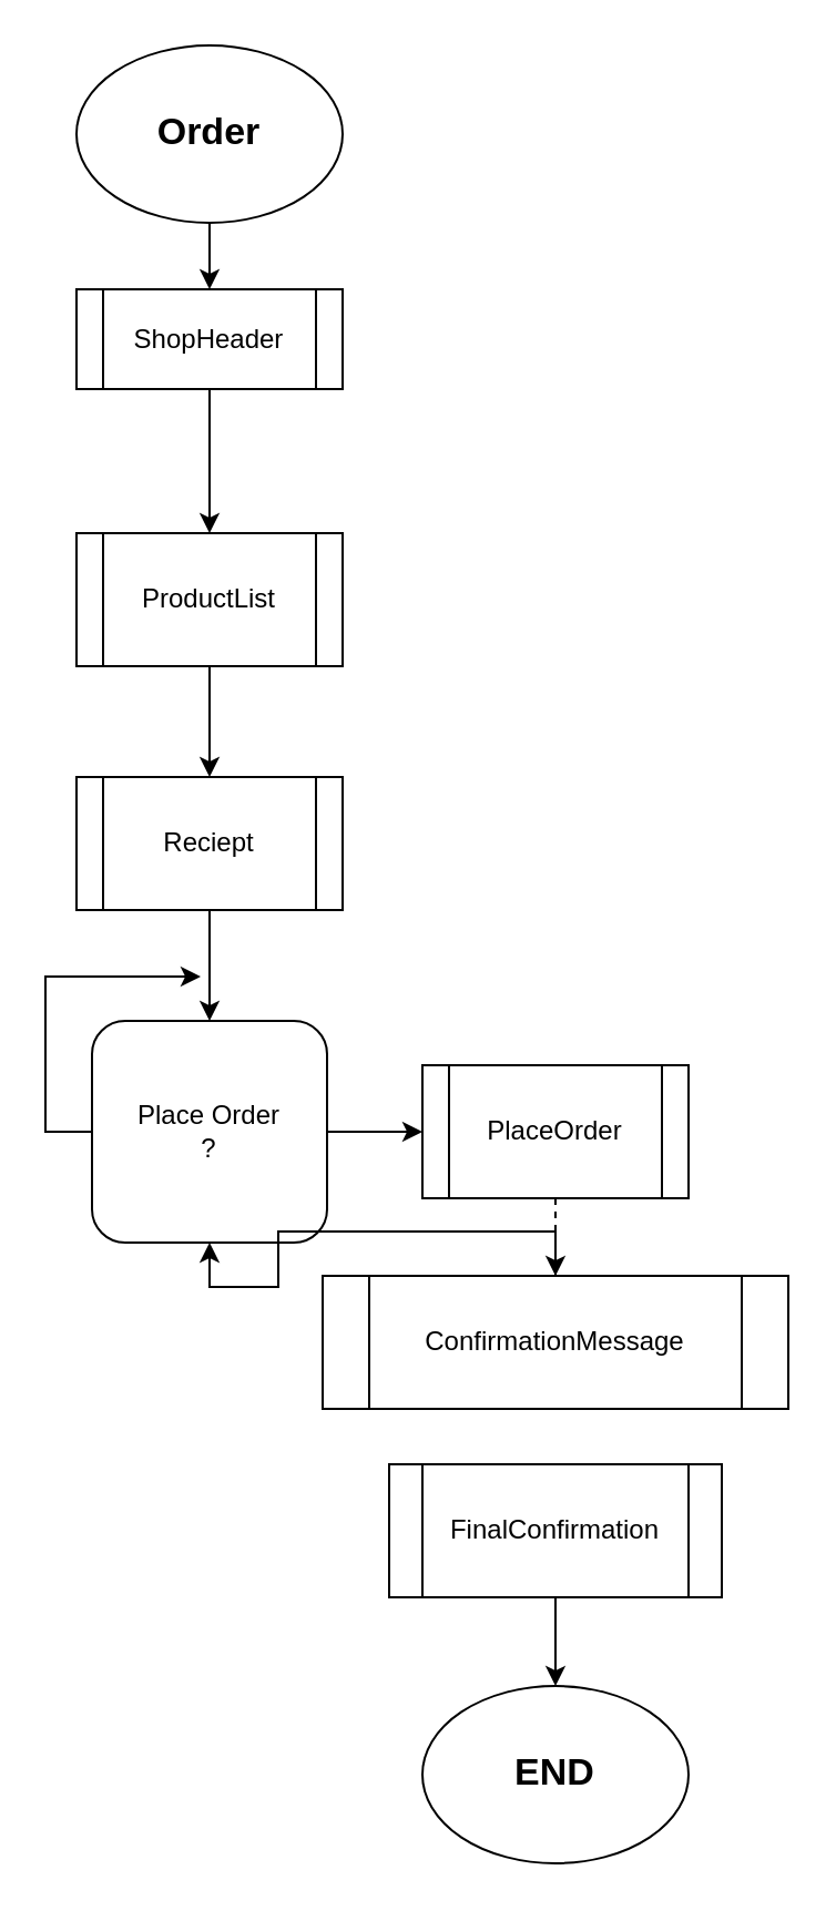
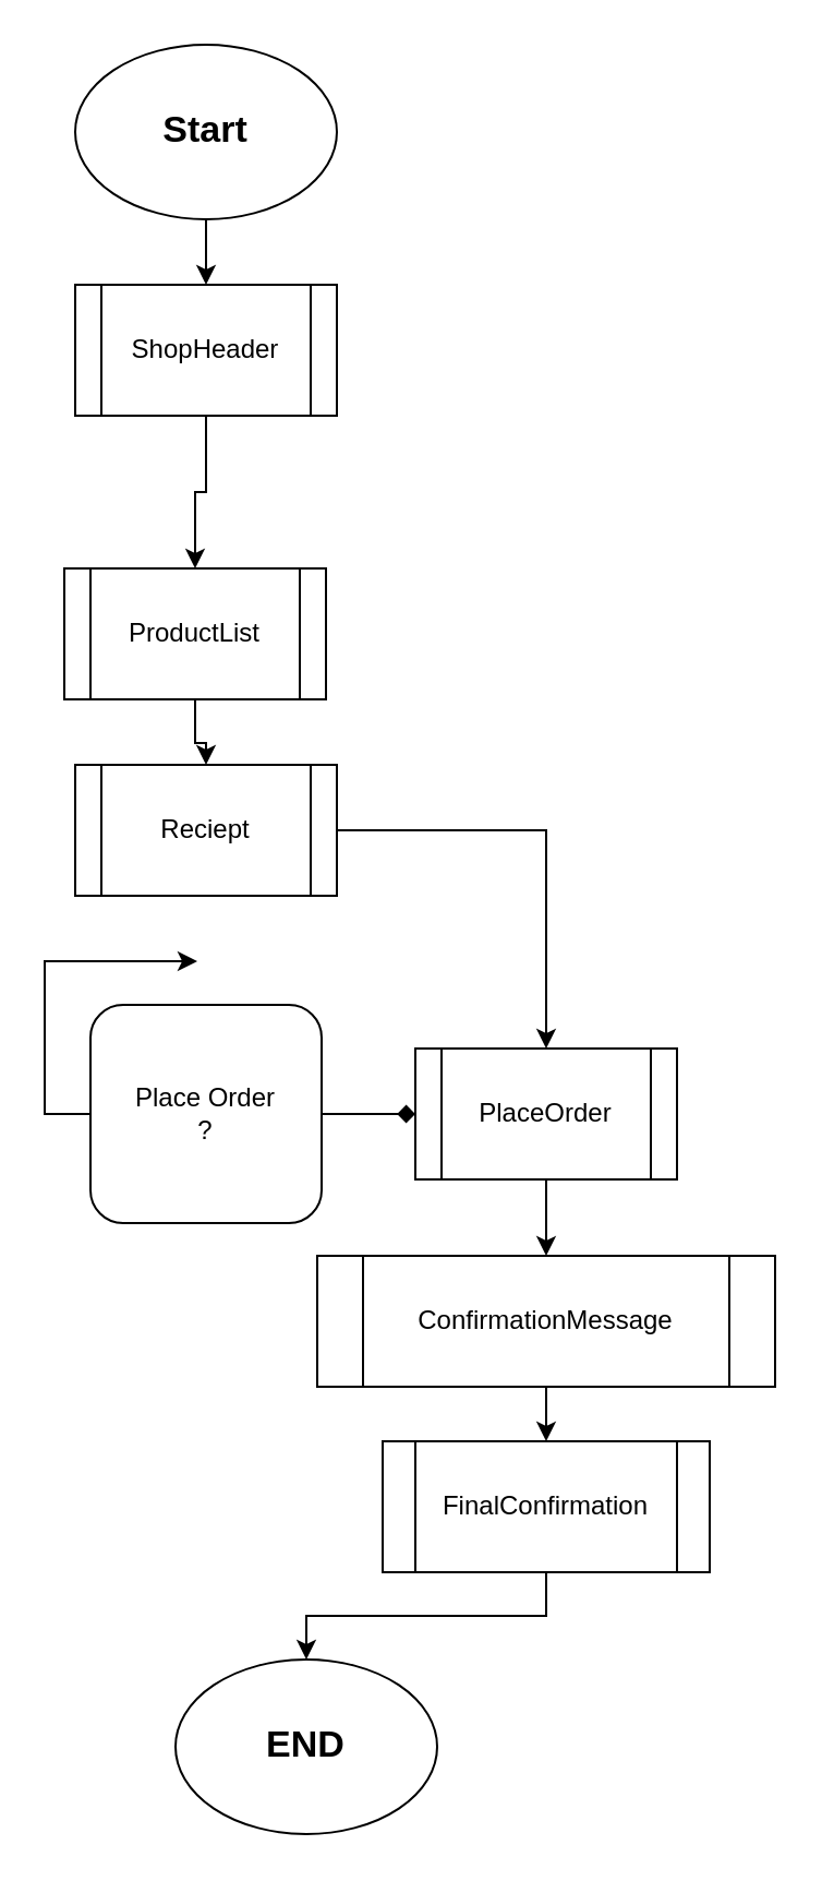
  <mxCell id="0" />
  <mxCell id="1" parent="0" />
  <mxCell id="2" value="" style="edgeStyle=orthogonalEdgeStyle;rounded=0;orthogonalLoop=1;jettySize=auto;html=1;" edge="1" parent="1" source="3" target="5"><mxGeometry relative="1" as="geometry" /></mxCell>
- <mxCell id="3" value="&lt;b&gt;&lt;font style=&quot;font-size: 17px&quot;&gt;Order&lt;/font&gt;&lt;/b&gt;" style="ellipse;whiteSpace=wrap;html=1;" vertex="1" parent="1"><mxGeometry x="34" y="20" width="120" height="80" as="geometry" /></mxCell>
+ <mxCell id="3" value="&lt;b&gt;&lt;font style=&quot;font-size: 17px&quot;&gt;Start&lt;/font&gt;&lt;/b&gt;" style="ellipse;whiteSpace=wrap;html=1;" vertex="1" parent="1"><mxGeometry x="34" y="20" width="120" height="80" as="geometry" /></mxCell>
  <mxCell id="4" value="" style="edgeStyle=orthogonalEdgeStyle;rounded=0;orthogonalLoop=1;jettySize=auto;html=1;" edge="1" parent="1" source="5" target="7"><mxGeometry relative="1" as="geometry" /></mxCell>
- <mxCell id="5" value="ShopHeader" style="shape=process;whiteSpace=wrap;html=1;backgroundOutline=1;" vertex="1" parent="1"><mxGeometry x="34" y="130" width="120" height="45" as="geometry" /></mxCell>
+ <mxCell id="5" value="ShopHeader" style="shape=process;whiteSpace=wrap;html=1;backgroundOutline=1;" vertex="1" parent="1"><mxGeometry x="34" y="130" width="120" height="60" as="geometry" /></mxCell>
  <mxCell id="6" value="" style="edgeStyle=orthogonalEdgeStyle;rounded=0;orthogonalLoop=1;jettySize=auto;html=1;" edge="1" parent="1" source="7" target="9"><mxGeometry relative="1" as="geometry" /></mxCell>
- <mxCell id="7" value="ProductList" style="shape=process;whiteSpace=wrap;html=1;backgroundOutline=1;" vertex="1" parent="1"><mxGeometry x="34" y="240" width="120" height="60" as="geometry" /></mxCell>
- <mxCell id="8" value="" style="edgeStyle=orthogonalEdgeStyle;rounded=0;orthogonalLoop=1;jettySize=auto;html=1;" edge="1" parent="1" source="9" target="12"><mxGeometry relative="1" as="geometry" /></mxCell>
+ <mxCell id="7" value="ProductList" style="shape=process;whiteSpace=wrap;html=1;backgroundOutline=1;" vertex="1" parent="1"><mxGeometry x="29" y="260" width="120" height="60" as="geometry" /></mxCell>
+ <mxCell id="8" value="" style="edgeStyle=orthogonalEdgeStyle;rounded=0;orthogonalLoop=1;jettySize=auto;html=1;" edge="1" parent="1" source="9" target="14"><mxGeometry relative="1" as="geometry" /></mxCell>
  <mxCell id="9" value="Reciept" style="shape=process;whiteSpace=wrap;html=1;backgroundOutline=1;" vertex="1" parent="1"><mxGeometry x="34" y="350" width="120" height="60" as="geometry" /></mxCell>
- <mxCell id="10" value="" style="edgeStyle=orthogonalEdgeStyle;rounded=0;orthogonalLoop=1;jettySize=auto;html=1;" edge="1" parent="1" source="12" target="14"><mxGeometry relative="1" as="geometry" /></mxCell>
+ <mxCell id="10" value="" style="edgeStyle=orthogonalEdgeStyle;rounded=0;orthogonalLoop=1;jettySize=auto;html=1;endArrow=diamond;" edge="1" parent="1" source="12" target="14"><mxGeometry relative="1" as="geometry" /></mxCell>
  <mxCell id="11" style="edgeStyle=orthogonalEdgeStyle;rounded=0;orthogonalLoop=1;jettySize=auto;html=1;" edge="1" parent="1" source="12"><mxGeometry relative="1" as="geometry"><mxPoint x="90" y="440" as="targetPoint" /><Array as="points"><mxPoint x="20" y="510" /><mxPoint x="20" y="440" /></Array></mxGeometry></mxCell>
  <mxCell id="12" value="Place Order&lt;br&gt;?" style="whiteSpace=wrap;html=1;rounded=1;" vertex="1" parent="1"><mxGeometry x="41" y="460" width="106" height="100" as="geometry" /></mxCell>
- <mxCell id="13" value="" style="edgeStyle=orthogonalEdgeStyle;rounded=0;orthogonalLoop=1;jettySize=auto;html=1;dashed=1;" edge="1" parent="1" source="14" target="16"><mxGeometry relative="1" as="geometry" /></mxCell>
+ <mxCell id="13" value="" style="edgeStyle=orthogonalEdgeStyle;rounded=0;orthogonalLoop=1;jettySize=auto;html=1;" edge="1" parent="1" source="14" target="16"><mxGeometry relative="1" as="geometry" /></mxCell>
  <mxCell id="14" value="PlaceOrder" style="shape=process;whiteSpace=wrap;html=1;backgroundOutline=1;" vertex="1" parent="1"><mxGeometry x="190" y="480" width="120" height="60" as="geometry" /></mxCell>
- <mxCell id="15" value="" style="edgeStyle=orthogonalEdgeStyle;rounded=0;orthogonalLoop=1;jettySize=auto;html=1;" edge="1" parent="1" source="16" target="12"><mxGeometry relative="1" as="geometry" /></mxCell>
+ <mxCell id="15" value="" style="edgeStyle=orthogonalEdgeStyle;rounded=0;orthogonalLoop=1;jettySize=auto;html=1;" edge="1" parent="1" source="16" target="18"><mxGeometry relative="1" as="geometry" /></mxCell>
  <mxCell id="16" value="ConfirmationMessage" style="shape=process;whiteSpace=wrap;html=1;backgroundOutline=1;" vertex="1" parent="1"><mxGeometry x="145" y="575" width="210" height="60" as="geometry" /></mxCell>
  <mxCell id="17" value="" style="edgeStyle=orthogonalEdgeStyle;rounded=0;orthogonalLoop=1;jettySize=auto;html=1;" edge="1" parent="1" source="18" target="19"><mxGeometry relative="1" as="geometry" /></mxCell>
  <mxCell id="18" value="FinalConfirmation" style="shape=process;whiteSpace=wrap;html=1;backgroundOutline=1;" vertex="1" parent="1"><mxGeometry x="175" y="660" width="150" height="60" as="geometry" /></mxCell>
- <mxCell id="19" value="&lt;b&gt;&lt;font style=&quot;font-size: 17px&quot;&gt;END&lt;/font&gt;&lt;/b&gt;" style="ellipse;whiteSpace=wrap;html=1;" vertex="1" parent="1"><mxGeometry x="190" y="760" width="120" height="80" as="geometry" /></mxCell>
+ <mxCell id="19" value="&lt;b&gt;&lt;font style=&quot;font-size: 17px&quot;&gt;END&lt;/font&gt;&lt;/b&gt;" style="ellipse;whiteSpace=wrap;html=1;" vertex="1" parent="1"><mxGeometry x="80" y="760" width="120" height="80" as="geometry" /></mxCell>
